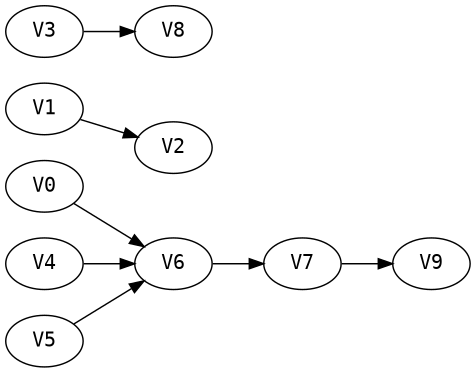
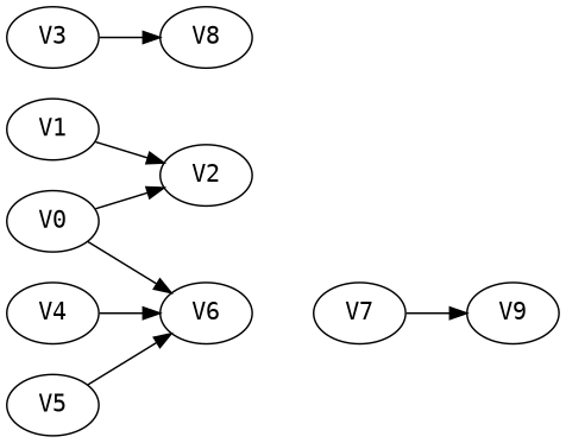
  strict digraph {
    concentrate=True
    fontname="DejaVu Sans Mono"
    rankdir=LR
    node [fontname="DejaVu Sans Mono"]
    edge [fontname="DejaVu Sans Mono"]
    V0
    V2
    V6
    V7
    V9
    V1
    V3
    V8
    V4
    V5
+   V0 -> V2
    V0 -> V6
-   V6 -> V7
    V7 -> V9
    V1 -> V2
    V3 -> V8
    V4 -> V6
    V5 -> V6
  }
